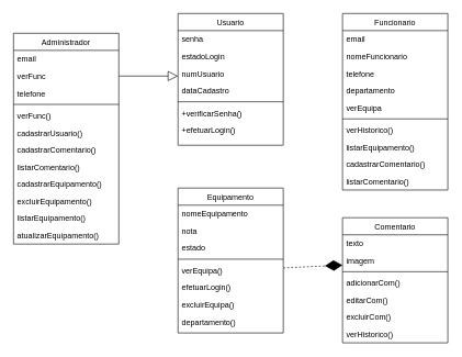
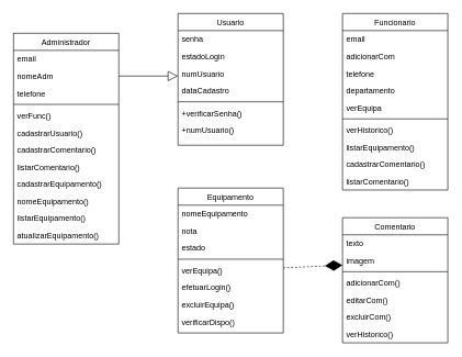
  <mxCell id="0" />
  <mxCell id="1" parent="0" />
  <mxCell id="2" value="Comentario" style="swimlane;fontStyle=0;align=center;verticalAlign=top;childLayout=stackLayout;horizontal=1;startSize=26;horizontalStack=0;resizeParent=1;resizeLast=0;collapsible=1;marginBottom=0;rounded=0;shadow=0;strokeWidth=1;" parent="1" vertex="1"><mxGeometry x="520" y="330" width="160" height="190" as="geometry"><mxRectangle x="130" y="380" width="160" height="26" as="alternateBounds" /></mxGeometry></mxCell>
  <mxCell id="3" value="texto" style="text;align=left;verticalAlign=top;spacingLeft=4;spacingRight=4;overflow=hidden;rotatable=0;points=[[0,0.5],[1,0.5]];portConstraint=eastwest;" parent="2" vertex="1"><mxGeometry y="26" width="160" height="26" as="geometry" /></mxCell>
  <mxCell id="4" value="imagem" style="text;align=left;verticalAlign=top;spacingLeft=4;spacingRight=4;overflow=hidden;rotatable=0;points=[[0,0.5],[1,0.5]];portConstraint=eastwest;rounded=0;shadow=0;html=0;" parent="2" vertex="1"><mxGeometry y="52" width="160" height="26" as="geometry" /></mxCell>
  <mxCell id="5" value="" style="line;html=1;strokeWidth=1;align=left;verticalAlign=middle;spacingTop=-1;spacingLeft=3;spacingRight=3;rotatable=0;labelPosition=right;points=[];portConstraint=eastwest;" parent="2" vertex="1"><mxGeometry y="78" width="160" height="8" as="geometry" /></mxCell>
  <mxCell id="6" value="adicionarCom()" style="text;align=left;verticalAlign=top;spacingLeft=4;spacingRight=4;overflow=hidden;rotatable=0;points=[[0,0.5],[1,0.5]];portConstraint=eastwest;" parent="2" vertex="1"><mxGeometry y="86" width="160" height="26" as="geometry" /></mxCell>
  <mxCell id="7" value="editarCom()" style="text;align=left;verticalAlign=top;spacingLeft=4;spacingRight=4;overflow=hidden;rotatable=0;points=[[0,0.5],[1,0.5]];portConstraint=eastwest;" parent="2" vertex="1"><mxGeometry y="112" width="160" height="26" as="geometry" /></mxCell>
  <mxCell id="8" value="excluirCom()" style="text;align=left;verticalAlign=top;spacingLeft=4;spacingRight=4;overflow=hidden;rotatable=0;points=[[0,0.5],[1,0.5]];portConstraint=eastwest;" parent="2" vertex="1"><mxGeometry y="138" width="160" height="26" as="geometry" /></mxCell>
  <mxCell id="9" value="verHistorico()" style="text;align=left;verticalAlign=top;spacingLeft=4;spacingRight=4;overflow=hidden;rotatable=0;points=[[0,0.5],[1,0.5]];portConstraint=eastwest;" parent="2" vertex="1"><mxGeometry y="164" width="160" height="26" as="geometry" /></mxCell>
  <mxCell id="10" value="Equipamento" style="swimlane;fontStyle=0;align=center;verticalAlign=top;childLayout=stackLayout;horizontal=1;startSize=26;horizontalStack=0;resizeParent=1;resizeLast=0;collapsible=1;marginBottom=0;rounded=0;shadow=0;strokeWidth=1;" parent="1" vertex="1"><mxGeometry x="270" y="285" width="160" height="220" as="geometry"><mxRectangle x="130" y="380" width="160" height="26" as="alternateBounds" /></mxGeometry></mxCell>
  <mxCell id="11" value="nomeEquipamento" style="text;align=left;verticalAlign=top;spacingLeft=4;spacingRight=4;overflow=hidden;rotatable=0;points=[[0,0.5],[1,0.5]];portConstraint=eastwest;" parent="10" vertex="1"><mxGeometry y="26" width="160" height="26" as="geometry" /></mxCell>
  <mxCell id="12" value="nota" style="text;align=left;verticalAlign=top;spacingLeft=4;spacingRight=4;overflow=hidden;rotatable=0;points=[[0,0.5],[1,0.5]];portConstraint=eastwest;rounded=0;shadow=0;html=0;" parent="10" vertex="1"><mxGeometry y="52" width="160" height="26" as="geometry" /></mxCell>
  <mxCell id="13" value="estado" style="text;align=left;verticalAlign=top;spacingLeft=4;spacingRight=4;overflow=hidden;rotatable=0;points=[[0,0.5],[1,0.5]];portConstraint=eastwest;rounded=0;shadow=0;html=0;" parent="10" vertex="1"><mxGeometry y="78" width="160" height="26" as="geometry" /></mxCell>
  <mxCell id="14" value="" style="line;html=1;strokeWidth=1;align=left;verticalAlign=middle;spacingTop=-1;spacingLeft=3;spacingRight=3;rotatable=0;labelPosition=right;points=[];portConstraint=eastwest;" parent="10" vertex="1"><mxGeometry y="104" width="160" height="8" as="geometry" /></mxCell>
  <mxCell id="15" value="verEquipa()" style="text;align=left;verticalAlign=top;spacingLeft=4;spacingRight=4;overflow=hidden;rotatable=0;points=[[0,0.5],[1,0.5]];portConstraint=eastwest;" parent="10" vertex="1"><mxGeometry y="112" width="160" height="26" as="geometry" /></mxCell>
  <mxCell id="16" value="efetuarLogin()" style="text;align=left;verticalAlign=top;spacingLeft=4;spacingRight=4;overflow=hidden;rotatable=0;points=[[0,0.5],[1,0.5]];portConstraint=eastwest;" parent="10" vertex="1"><mxGeometry y="138" width="160" height="26" as="geometry" /></mxCell>
  <mxCell id="17" value="excluirEquipa()" style="text;align=left;verticalAlign=top;spacingLeft=4;spacingRight=4;overflow=hidden;rotatable=0;points=[[0,0.5],[1,0.5]];portConstraint=eastwest;" parent="10" vertex="1"><mxGeometry y="164" width="160" height="26" as="geometry" /></mxCell>
- <mxCell id="18" value="departamento()" style="text;align=left;verticalAlign=top;spacingLeft=4;spacingRight=4;overflow=hidden;rotatable=0;points=[[0,0.5],[1,0.5]];portConstraint=eastwest;" parent="10" vertex="1"><mxGeometry y="190" width="160" height="26" as="geometry" /></mxCell>
+ <mxCell id="18" value="verificarDispo()" style="text;align=left;verticalAlign=top;spacingLeft=4;spacingRight=4;overflow=hidden;rotatable=0;points=[[0,0.5],[1,0.5]];portConstraint=eastwest;" parent="10" vertex="1"><mxGeometry y="190" width="160" height="26" as="geometry" /></mxCell>
  <mxCell id="19" value="Administrador" style="swimlane;fontStyle=0;align=center;verticalAlign=top;childLayout=stackLayout;horizontal=1;startSize=26;horizontalStack=0;resizeParent=1;resizeLast=0;collapsible=1;marginBottom=0;rounded=0;shadow=0;strokeWidth=1;" parent="1" vertex="1"><mxGeometry x="20" y="50" width="160" height="320" as="geometry"><mxRectangle x="130" y="380" width="160" height="26" as="alternateBounds" /></mxGeometry></mxCell>
  <mxCell id="20" value="email" style="text;align=left;verticalAlign=top;spacingLeft=4;spacingRight=4;overflow=hidden;rotatable=0;points=[[0,0.5],[1,0.5]];portConstraint=eastwest;" parent="19" vertex="1"><mxGeometry y="26" width="160" height="26" as="geometry" /></mxCell>
- <mxCell id="21" value="verFunc" style="text;align=left;verticalAlign=top;spacingLeft=4;spacingRight=4;overflow=hidden;rotatable=0;points=[[0,0.5],[1,0.5]];portConstraint=eastwest;rounded=0;shadow=0;html=0;" parent="19" vertex="1"><mxGeometry y="52" width="160" height="26" as="geometry" /></mxCell>
+ <mxCell id="21" value="nomeAdm" style="text;align=left;verticalAlign=top;spacingLeft=4;spacingRight=4;overflow=hidden;rotatable=0;points=[[0,0.5],[1,0.5]];portConstraint=eastwest;rounded=0;shadow=0;html=0;" parent="19" vertex="1"><mxGeometry y="52" width="160" height="26" as="geometry" /></mxCell>
  <mxCell id="22" value="telefone" style="text;align=left;verticalAlign=top;spacingLeft=4;spacingRight=4;overflow=hidden;rotatable=0;points=[[0,0.5],[1,0.5]];portConstraint=eastwest;rounded=0;shadow=0;html=0;" parent="19" vertex="1"><mxGeometry y="78" width="160" height="26" as="geometry" /></mxCell>
  <mxCell id="23" value="" style="line;html=1;strokeWidth=1;align=left;verticalAlign=middle;spacingTop=-1;spacingLeft=3;spacingRight=3;rotatable=0;labelPosition=right;points=[];portConstraint=eastwest;" parent="19" vertex="1"><mxGeometry y="104" width="160" height="8" as="geometry" /></mxCell>
  <mxCell id="24" value="verFunc()" style="text;align=left;verticalAlign=top;spacingLeft=4;spacingRight=4;overflow=hidden;rotatable=0;points=[[0,0.5],[1,0.5]];portConstraint=eastwest;" parent="19" vertex="1"><mxGeometry y="112" width="160" height="26" as="geometry" /></mxCell>
  <mxCell id="25" value="cadastrarUsuario()" style="text;align=left;verticalAlign=top;spacingLeft=4;spacingRight=4;overflow=hidden;rotatable=0;points=[[0,0.5],[1,0.5]];portConstraint=eastwest;fontStyle=0" vertex="1" parent="19"><mxGeometry y="138" width="160" height="26" as="geometry" /></mxCell>
  <mxCell id="26" value="cadastrarComentario()" style="text;align=left;verticalAlign=top;spacingLeft=4;spacingRight=4;overflow=hidden;rotatable=0;points=[[0,0.5],[1,0.5]];portConstraint=eastwest;" vertex="1" parent="19"><mxGeometry y="164" width="160" height="26" as="geometry" /></mxCell>
  <mxCell id="27" value="listarComentario()" style="text;align=left;verticalAlign=top;spacingLeft=4;spacingRight=4;overflow=hidden;rotatable=0;points=[[0,0.5],[1,0.5]];portConstraint=eastwest;" vertex="1" parent="19"><mxGeometry y="190" width="160" height="26" as="geometry" /></mxCell>
  <mxCell id="28" value="cadastrarEquipamento()" style="text;align=left;verticalAlign=top;spacingLeft=4;spacingRight=4;overflow=hidden;rotatable=0;points=[[0,0.5],[1,0.5]];portConstraint=eastwest;" vertex="1" parent="19"><mxGeometry y="216" width="160" height="26" as="geometry" /></mxCell>
- <mxCell id="29" value="excluirEquipamento()" style="text;align=left;verticalAlign=top;spacingLeft=4;spacingRight=4;overflow=hidden;rotatable=0;points=[[0,0.5],[1,0.5]];portConstraint=eastwest;" vertex="1" parent="19"><mxGeometry y="242" width="160" height="26" as="geometry" /></mxCell>
+ <mxCell id="29" value="nomeEquipamento()" style="text;align=left;verticalAlign=top;spacingLeft=4;spacingRight=4;overflow=hidden;rotatable=0;points=[[0,0.5],[1,0.5]];portConstraint=eastwest;" vertex="1" parent="19"><mxGeometry y="242" width="160" height="26" as="geometry" /></mxCell>
  <mxCell id="30" value="listarEquipamento()" style="text;align=left;verticalAlign=top;spacingLeft=4;spacingRight=4;overflow=hidden;rotatable=0;points=[[0,0.5],[1,0.5]];portConstraint=eastwest;" vertex="1" parent="19"><mxGeometry y="268" width="160" height="26" as="geometry" /></mxCell>
  <mxCell id="31" value="atualizarEquipamento()" style="text;align=left;verticalAlign=top;spacingLeft=4;spacingRight=4;overflow=hidden;rotatable=0;points=[[0,0.5],[1,0.5]];portConstraint=eastwest;" vertex="1" parent="19"><mxGeometry y="294" width="160" height="26" as="geometry" /></mxCell>
  <mxCell id="32" value="Usuario" style="swimlane;fontStyle=0;align=center;verticalAlign=top;childLayout=stackLayout;horizontal=1;startSize=26;horizontalStack=0;resizeParent=1;resizeLast=0;collapsible=1;marginBottom=0;rounded=0;shadow=0;strokeWidth=1;" parent="1" vertex="1"><mxGeometry x="270" y="20" width="160" height="200" as="geometry"><mxRectangle x="130" y="380" width="160" height="26" as="alternateBounds" /></mxGeometry></mxCell>
  <mxCell id="33" value="senha" style="text;align=left;verticalAlign=top;spacingLeft=4;spacingRight=4;overflow=hidden;rotatable=0;points=[[0,0.5],[1,0.5]];portConstraint=eastwest;rounded=0;shadow=0;html=0;" parent="32" vertex="1"><mxGeometry y="26" width="160" height="26" as="geometry" /></mxCell>
  <mxCell id="34" value="estadoLogin" style="text;align=left;verticalAlign=top;spacingLeft=4;spacingRight=4;overflow=hidden;rotatable=0;points=[[0,0.5],[1,0.5]];portConstraint=eastwest;rounded=0;shadow=0;html=0;" parent="32" vertex="1"><mxGeometry y="52" width="160" height="26" as="geometry" /></mxCell>
  <mxCell id="35" value="numUsuario" style="text;align=left;verticalAlign=top;spacingLeft=4;spacingRight=4;overflow=hidden;rotatable=0;points=[[0,0.5],[1,0.5]];portConstraint=eastwest;rounded=0;shadow=0;html=0;" parent="32" vertex="1"><mxGeometry y="78" width="160" height="26" as="geometry" /></mxCell>
  <mxCell id="36" value="dataCadastro" style="text;align=left;verticalAlign=top;spacingLeft=4;spacingRight=4;overflow=hidden;rotatable=0;points=[[0,0.5],[1,0.5]];portConstraint=eastwest;rounded=0;shadow=0;html=0;" parent="32" vertex="1"><mxGeometry y="104" width="160" height="26" as="geometry" /></mxCell>
  <mxCell id="37" value="" style="line;html=1;strokeWidth=1;align=left;verticalAlign=middle;spacingTop=-1;spacingLeft=3;spacingRight=3;rotatable=0;labelPosition=right;points=[];portConstraint=eastwest;" parent="32" vertex="1"><mxGeometry y="130" width="160" height="8" as="geometry" /></mxCell>
  <mxCell id="38" value="+verificarSenha()" style="text;align=left;verticalAlign=top;spacingLeft=4;spacingRight=4;overflow=hidden;rotatable=0;points=[[0,0.5],[1,0.5]];portConstraint=eastwest;" parent="32" vertex="1"><mxGeometry y="138" width="160" height="26" as="geometry" /></mxCell>
- <mxCell id="39" value="+efetuarLogin()" style="text;align=left;verticalAlign=top;spacingLeft=4;spacingRight=4;overflow=hidden;rotatable=0;points=[[0,0.5],[1,0.5]];portConstraint=eastwest;" parent="32" vertex="1"><mxGeometry y="164" width="160" height="26" as="geometry" /></mxCell>
+ <mxCell id="39" value="+numUsuario()" style="text;align=left;verticalAlign=top;spacingLeft=4;spacingRight=4;overflow=hidden;rotatable=0;points=[[0,0.5],[1,0.5]];portConstraint=eastwest;" parent="32" vertex="1"><mxGeometry y="164" width="160" height="26" as="geometry" /></mxCell>
  <mxCell id="40" value="Funcionario" style="swimlane;fontStyle=0;align=center;verticalAlign=top;childLayout=stackLayout;horizontal=1;startSize=26;horizontalStack=0;resizeParent=1;resizeLast=0;collapsible=1;marginBottom=0;rounded=0;shadow=0;strokeWidth=1;" parent="1" vertex="1"><mxGeometry x="520" y="20" width="160" height="268" as="geometry"><mxRectangle x="130" y="380" width="160" height="26" as="alternateBounds" /></mxGeometry></mxCell>
  <mxCell id="41" value="email" style="text;align=left;verticalAlign=top;spacingLeft=4;spacingRight=4;overflow=hidden;rotatable=0;points=[[0,0.5],[1,0.5]];portConstraint=eastwest;" parent="40" vertex="1"><mxGeometry y="26" width="160" height="26" as="geometry" /></mxCell>
- <mxCell id="42" value="nomeFuncionario" style="text;align=left;verticalAlign=top;spacingLeft=4;spacingRight=4;overflow=hidden;rotatable=0;points=[[0,0.5],[1,0.5]];portConstraint=eastwest;rounded=0;shadow=0;html=0;" parent="40" vertex="1"><mxGeometry y="52" width="160" height="26" as="geometry" /></mxCell>
+ <mxCell id="42" value="adicionarCom" style="text;align=left;verticalAlign=top;spacingLeft=4;spacingRight=4;overflow=hidden;rotatable=0;points=[[0,0.5],[1,0.5]];portConstraint=eastwest;rounded=0;shadow=0;html=0;" parent="40" vertex="1"><mxGeometry y="52" width="160" height="26" as="geometry" /></mxCell>
  <mxCell id="43" value="telefone" style="text;align=left;verticalAlign=top;spacingLeft=4;spacingRight=4;overflow=hidden;rotatable=0;points=[[0,0.5],[1,0.5]];portConstraint=eastwest;rounded=0;shadow=0;html=0;" parent="40" vertex="1"><mxGeometry y="78" width="160" height="26" as="geometry" /></mxCell>
  <mxCell id="44" value="departamento" style="text;align=left;verticalAlign=top;spacingLeft=4;spacingRight=4;overflow=hidden;rotatable=0;points=[[0,0.5],[1,0.5]];portConstraint=eastwest;rounded=0;shadow=0;html=0;" parent="40" vertex="1"><mxGeometry y="104" width="160" height="26" as="geometry" /></mxCell>
  <mxCell id="45" value="verEquipa" style="text;align=left;verticalAlign=top;spacingLeft=4;spacingRight=4;overflow=hidden;rotatable=0;points=[[0,0.5],[1,0.5]];portConstraint=eastwest;rounded=0;shadow=0;html=0;" parent="40" vertex="1"><mxGeometry y="130" width="160" height="26" as="geometry" /></mxCell>
  <mxCell id="46" value="" style="line;html=1;strokeWidth=1;align=left;verticalAlign=middle;spacingTop=-1;spacingLeft=3;spacingRight=3;rotatable=0;labelPosition=right;points=[];portConstraint=eastwest;" parent="40" vertex="1"><mxGeometry y="156" width="160" height="8" as="geometry" /></mxCell>
  <mxCell id="47" value="verHistorico()" style="text;align=left;verticalAlign=top;spacingLeft=4;spacingRight=4;overflow=hidden;rotatable=0;points=[[0,0.5],[1,0.5]];portConstraint=eastwest;" parent="40" vertex="1"><mxGeometry y="164" width="160" height="26" as="geometry" /></mxCell>
  <mxCell id="48" value="listarEquipamento()" style="text;align=left;verticalAlign=top;spacingLeft=4;spacingRight=4;overflow=hidden;rotatable=0;points=[[0,0.5],[1,0.5]];portConstraint=eastwest;fontStyle=0" vertex="1" parent="40"><mxGeometry y="190" width="160" height="26" as="geometry" /></mxCell>
  <mxCell id="49" value="cadastrarComentario()" style="text;align=left;verticalAlign=top;spacingLeft=4;spacingRight=4;overflow=hidden;rotatable=0;points=[[0,0.5],[1,0.5]];portConstraint=eastwest;" vertex="1" parent="40"><mxGeometry y="216" width="160" height="26" as="geometry" /></mxCell>
  <mxCell id="50" value="listarComentario()" style="text;align=left;verticalAlign=top;spacingLeft=4;spacingRight=4;overflow=hidden;rotatable=0;points=[[0,0.5],[1,0.5]];portConstraint=eastwest;" vertex="1" parent="40"><mxGeometry y="242" width="160" height="26" as="geometry" /></mxCell>
  <mxCell id="51" value="" style="endArrow=block;endSize=13;endFill=0;html=1;rounded=0;exitX=1;exitY=0.5;exitDx=0;exitDy=0;" edge="1" parent="1" source="21"><mxGeometry width="160" relative="1" as="geometry"><mxPoint x="270" y="119.998" as="sourcePoint" /><mxPoint x="270" y="115" as="targetPoint" /><Array as="points" /></mxGeometry></mxCell>
  <mxCell id="52" value="" style="endArrow=diamondThin;endFill=1;endSize=24;html=1;rounded=0;strokeWidth=1;entryX=0;entryY=0.769;entryDx=0;entryDy=0;entryPerimeter=0;dashed=1;" edge="1" parent="1" source="15" target="4"><mxGeometry width="160" relative="1" as="geometry"><mxPoint x="530" y="395" as="sourcePoint" /><mxPoint x="890" y="470" as="targetPoint" /><Array as="points" /></mxGeometry></mxCell>
